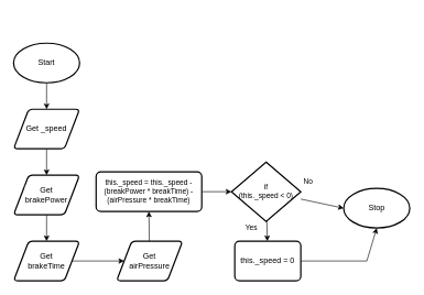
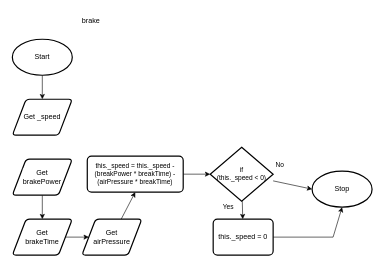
  <mxCell id="0" />
  <mxCell id="1" parent="0" />
  <mxCell id="2" style="edgeStyle=none;html=1;entryX=0.5;entryY=0;entryDx=0;entryDy=0;fontSize=12;" parent="1" edge="1"><mxGeometry relative="1" as="geometry"><mxPoint x="370" y="325" as="sourcePoint" /></mxGeometry></mxCell>
  <mxCell id="3" style="edgeStyle=none;html=1;fontSize=12;" parent="1" edge="1"><mxGeometry relative="1" as="geometry"><mxPoint x="408.5" y="395" as="sourcePoint" /></mxGeometry></mxCell>
  <mxCell id="4" style="edgeStyle=none;html=1;entryX=0;entryY=0.5;entryDx=0;entryDy=0;fontSize=9;" parent="1" edge="1"><mxGeometry relative="1" as="geometry"><mxPoint x="559.5" y="195" as="sourcePoint" /></mxGeometry></mxCell>
  <mxCell id="5" style="edgeStyle=none;html=1;entryX=0.5;entryY=0;entryDx=0;entryDy=0;" edge="1" parent="1" source="6"><mxGeometry relative="1" as="geometry"><mxPoint x="70" y="165" as="targetPoint" /></mxGeometry></mxCell>
  <mxCell id="6" value="Start" style="strokeWidth=2;html=1;shape=mxgraph.flowchart.start_1;whiteSpace=wrap;" vertex="1" parent="1"><mxGeometry x="20" y="65" width="100" height="60" as="geometry" /></mxCell>
  <mxCell id="7" value="Stop" style="strokeWidth=2;html=1;shape=mxgraph.flowchart.start_1;whiteSpace=wrap;" vertex="1" parent="1"><mxGeometry x="520" y="285" width="100" height="60" as="geometry" /></mxCell>
- <mxCell id="9" style="edgeStyle=none;html=1;" edge="1" parent="1" source="10" target="16"><mxGeometry relative="1" as="geometry" /></mxCell>
+ <mxCell id="8" value="brake" style="text;html=1;align=center;verticalAlign=middle;resizable=0;points=[];autosize=1;strokeColor=none;fillColor=none;" vertex="1" parent="1"><mxGeometry x="126" y="20" width="50" height="30" as="geometry" /></mxCell>
  <mxCell id="10" value="Get _speed" style="shape=parallelogram;html=1;strokeWidth=2;perimeter=parallelogramPerimeter;whiteSpace=wrap;rounded=1;arcSize=12;size=0.23;fontSize=12;" vertex="1" parent="1"><mxGeometry x="20" y="165" width="100" height="60" as="geometry" /></mxCell>
  <mxCell id="11" style="edgeStyle=none;rounded=0;html=1;entryX=0.5;entryY=1;entryDx=0;entryDy=0;fontSize=11;" edge="1" parent="1" source="12" target="14"><mxGeometry relative="1" as="geometry" /></mxCell>
- <mxCell id="12" value="Get&lt;br style=&quot;font-size: 12px;&quot;&gt;airPressure" style="shape=parallelogram;html=1;strokeWidth=2;perimeter=parallelogramPerimeter;whiteSpace=wrap;rounded=1;arcSize=12;size=0.23;fontSize=12;labelBackgroundColor=default;" vertex="1" parent="1"><mxGeometry x="176" y="365" width="100" height="60" as="geometry" /></mxCell>
+ <mxCell id="12" value="Get&lt;br style=&quot;font-size: 12px;&quot;&gt;airPressure" style="shape=parallelogram;html=1;strokeWidth=2;perimeter=parallelogramPerimeter;whiteSpace=wrap;rounded=1;arcSize=12;size=0.23;fontSize=12;labelBackgroundColor=default;" vertex="1" parent="1"><mxGeometry x="136" y="365" width="100" height="60" as="geometry" /></mxCell>
  <mxCell id="13" style="edgeStyle=none;html=1;entryX=0;entryY=0.5;entryDx=0;entryDy=0;entryPerimeter=0;fontSize=11;" edge="1" parent="1" source="14" target="21"><mxGeometry relative="1" as="geometry" /></mxCell>
  <mxCell id="14" value="&lt;div style=&quot;&quot;&gt;&lt;font style=&quot;font-size: 11px;&quot;&gt;this._speed = this._speed - (breakPower * breakTime) - (airPressure * breakTime)&lt;/font&gt;&lt;/div&gt;" style="rounded=1;whiteSpace=wrap;html=1;absoluteArcSize=1;arcSize=14;strokeWidth=2;fontSize=8;" vertex="1" parent="1"><mxGeometry x="145" y="260" width="160" height="60" as="geometry" /></mxCell>
  <mxCell id="15" style="edgeStyle=none;html=1;" edge="1" parent="1" source="16" target="18"><mxGeometry relative="1" as="geometry" /></mxCell>
  <mxCell id="16" value="Get&lt;br style=&quot;font-size: 12px;&quot;&gt;brakePower" style="shape=parallelogram;html=1;strokeWidth=2;perimeter=parallelogramPerimeter;whiteSpace=wrap;rounded=1;arcSize=12;size=0.23;fontSize=12;labelBackgroundColor=default;" vertex="1" parent="1"><mxGeometry x="20" y="265" width="100" height="60" as="geometry" /></mxCell>
  <mxCell id="17" style="edgeStyle=none;html=1;" edge="1" parent="1" source="18" target="12"><mxGeometry relative="1" as="geometry" /></mxCell>
  <mxCell id="18" value="Get&lt;br style=&quot;font-size: 12px;&quot;&gt;brakeTime" style="shape=parallelogram;html=1;strokeWidth=2;perimeter=parallelogramPerimeter;whiteSpace=wrap;rounded=1;arcSize=12;size=0.23;fontSize=12;labelBackgroundColor=default;" vertex="1" parent="1"><mxGeometry x="20" y="365" width="100" height="60" as="geometry" /></mxCell>
  <mxCell id="19" style="edgeStyle=none;html=1;fontSize=11;" edge="1" parent="1" source="21" target="23"><mxGeometry relative="1" as="geometry" /></mxCell>
  <mxCell id="20" style="edgeStyle=none;html=1;entryX=0;entryY=0.5;entryDx=0;entryDy=0;entryPerimeter=0;fontSize=11;" edge="1" parent="1" source="21" target="7"><mxGeometry relative="1" as="geometry" /></mxCell>
  <mxCell id="21" value="&lt;font style=&quot;font-size: 11px;&quot;&gt;if &lt;br&gt;(this._speed &amp;lt; 0)&lt;/font&gt;" style="strokeWidth=2;html=1;shape=mxgraph.flowchart.decision;whiteSpace=wrap;fontSize=8;" vertex="1" parent="1"><mxGeometry x="350" y="245" width="105" height="90" as="geometry" /></mxCell>
  <mxCell id="22" style="edgeStyle=none;html=1;entryX=0.5;entryY=1;entryDx=0;entryDy=0;entryPerimeter=0;fontSize=11;rounded=0;" edge="1" parent="1" source="23" target="7"><mxGeometry relative="1" as="geometry"><Array as="points"><mxPoint x="555" y="395" /></Array></mxGeometry></mxCell>
  <mxCell id="23" value="&lt;div style=&quot;font-size: 12px;&quot;&gt;this._speed = 0&lt;/div&gt;" style="rounded=1;whiteSpace=wrap;html=1;absoluteArcSize=1;arcSize=14;strokeWidth=2;fontSize=12;" vertex="1" parent="1"><mxGeometry x="355" y="365" width="100" height="60" as="geometry" /></mxCell>
  <mxCell id="24" value="Yes" style="text;html=1;align=center;verticalAlign=middle;resizable=0;points=[];autosize=1;strokeColor=none;fillColor=none;fontSize=11;" vertex="1" parent="1"><mxGeometry x="360" y="330" width="40" height="30" as="geometry" /></mxCell>
  <mxCell id="25" value="No" style="text;html=1;align=center;verticalAlign=middle;resizable=0;points=[];autosize=1;strokeColor=none;fillColor=none;fontSize=11;" vertex="1" parent="1"><mxGeometry x="448" y="260" width="35" height="30" as="geometry" /></mxCell>
